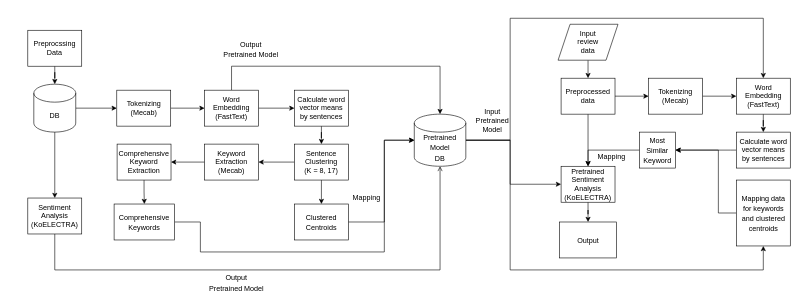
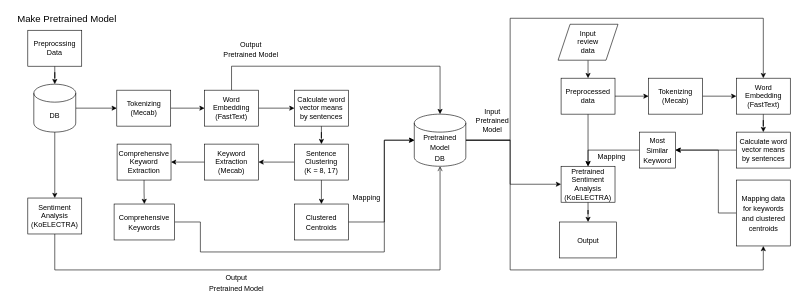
  <mxCell id="0" />
  <mxCell id="1" parent="0" />
  <mxCell id="2" style="edgeStyle=orthogonalEdgeStyle;rounded=0;orthogonalLoop=1;jettySize=auto;html=1;entryX=0;entryY=0.5;entryDx=0;entryDy=0;" parent="1" source="4" target="8" edge="1"><mxGeometry relative="1" as="geometry" /></mxCell>
  <mxCell id="3" style="edgeStyle=orthogonalEdgeStyle;rounded=0;orthogonalLoop=1;jettySize=auto;html=1;entryX=0.5;entryY=0;entryDx=0;entryDy=0;" parent="1" source="4" target="18" edge="1"><mxGeometry relative="1" as="geometry" /></mxCell>
  <mxCell id="4" value="DB" style="shape=cylinder3;whiteSpace=wrap;html=1;boundedLbl=1;backgroundOutline=1;size=15;" parent="1" vertex="1"><mxGeometry x="55" y="140" width="70" height="80" as="geometry" /></mxCell>
  <mxCell id="5" style="edgeStyle=orthogonalEdgeStyle;rounded=0;orthogonalLoop=1;jettySize=auto;html=1;" parent="1" source="6" target="4" edge="1"><mxGeometry relative="1" as="geometry" /></mxCell>
  <mxCell id="6" value="Preprocssing&lt;br&gt;Data" style="rounded=0;whiteSpace=wrap;html=1;" parent="1" vertex="1"><mxGeometry x="45" y="50" width="90" height="60" as="geometry" /></mxCell>
  <mxCell id="7" style="edgeStyle=orthogonalEdgeStyle;rounded=0;orthogonalLoop=1;jettySize=auto;html=1;entryX=0;entryY=0.5;entryDx=0;entryDy=0;fontSize=14;" parent="1" source="8" target="23" edge="1"><mxGeometry relative="1" as="geometry" /></mxCell>
  <mxCell id="8" value="Tokenizing&lt;br&gt;(Mecab)" style="rounded=0;whiteSpace=wrap;html=1;" parent="1" vertex="1"><mxGeometry x="193.5" y="150" width="90" height="60" as="geometry" /></mxCell>
  <mxCell id="9" style="edgeStyle=orthogonalEdgeStyle;rounded=0;orthogonalLoop=1;jettySize=auto;html=1;entryX=1;entryY=0.5;entryDx=0;entryDy=0;fontSize=14;" parent="1" source="11" target="13" edge="1"><mxGeometry relative="1" as="geometry"><Array as="points"><mxPoint x="525" y="270" /></Array></mxGeometry></mxCell>
  <mxCell id="10" style="edgeStyle=orthogonalEdgeStyle;rounded=0;orthogonalLoop=1;jettySize=auto;html=1;entryX=0.5;entryY=0;entryDx=0;entryDy=0;fontSize=14;" parent="1" source="11" target="33" edge="1"><mxGeometry relative="1" as="geometry" /></mxCell>
  <mxCell id="11" value="Sentence&lt;br&gt;Clustering&lt;br&gt;(K = 8, 17)" style="rounded=0;whiteSpace=wrap;html=1;" parent="1" vertex="1"><mxGeometry x="490" y="240" width="90" height="60" as="geometry" /></mxCell>
  <mxCell id="12" style="edgeStyle=orthogonalEdgeStyle;rounded=0;orthogonalLoop=1;jettySize=auto;html=1;entryX=1;entryY=0.5;entryDx=0;entryDy=0;" parent="1" source="13" target="15" edge="1"><mxGeometry relative="1" as="geometry" /></mxCell>
  <mxCell id="13" value="Keyword Extraction&lt;br&gt;(Mecab)" style="rounded=0;whiteSpace=wrap;html=1;" parent="1" vertex="1"><mxGeometry x="340" y="240" width="90" height="60" as="geometry" /></mxCell>
  <mxCell id="14" style="edgeStyle=orthogonalEdgeStyle;rounded=0;orthogonalLoop=1;jettySize=auto;html=1;fontSize=14;entryX=0.5;entryY=0;entryDx=0;entryDy=0;" parent="1" source="15" target="31" edge="1"><mxGeometry relative="1" as="geometry"><mxPoint x="239" y="380" as="targetPoint" /></mxGeometry></mxCell>
  <mxCell id="15" value="Comprehensive&lt;br&gt;Keyword&lt;br&gt;Extraction" style="rounded=0;whiteSpace=wrap;html=1;" parent="1" vertex="1"><mxGeometry x="194" y="240" width="90" height="60" as="geometry" /></mxCell>
  <mxCell id="16" style="edgeStyle=orthogonalEdgeStyle;rounded=0;orthogonalLoop=1;jettySize=auto;html=1;entryX=0.5;entryY=1;entryDx=0;entryDy=0;entryPerimeter=0;fontSize=14;endArrow=open;" parent="1" source="18" target="29" edge="1"><mxGeometry relative="1" as="geometry"><Array as="points"><mxPoint x="90" y="450" /><mxPoint x="733" y="450" /></Array></mxGeometry></mxCell>
  <mxCell id="17" value="&lt;font style=&quot;font-size: 12px&quot;&gt;Output&lt;br&gt;Pretrained Model&lt;/font&gt;" style="edgeLabel;html=1;align=center;verticalAlign=middle;resizable=0;points=[];fontSize=14;" parent="16" vertex="1" connectable="0"><mxGeometry x="-0.169" relative="1" as="geometry"><mxPoint x="-1.18" y="20" as="offset" /></mxGeometry></mxCell>
  <mxCell id="18" value="Sentiment&lt;br&gt;Analysis&lt;br&gt;(KoELECTRA)" style="rounded=0;whiteSpace=wrap;html=1;" parent="1" vertex="1"><mxGeometry x="45" y="330" width="90" height="60" as="geometry" /></mxCell>
+ <mxCell id="19" value="&lt;font style=&quot;font-size: 16px&quot;&gt;Make Pretrained Model&lt;/font&gt;" style="text;html=1;resizable=0;autosize=1;align=center;verticalAlign=middle;points=[];fillColor=none;strokeColor=none;rounded=0;fontSize=14;labelBorderColor=none;spacingLeft=2;spacingRight=2;" parent="1" vertex="1"><mxGeometry x="20" y="20" width="180" height="20" as="geometry" /></mxCell>
  <mxCell id="20" style="edgeStyle=orthogonalEdgeStyle;rounded=0;orthogonalLoop=1;jettySize=auto;html=1;entryX=0;entryY=0.5;entryDx=0;entryDy=0;fontSize=14;" parent="1" source="23" target="25" edge="1"><mxGeometry relative="1" as="geometry" /></mxCell>
  <mxCell id="21" style="edgeStyle=orthogonalEdgeStyle;rounded=0;orthogonalLoop=1;jettySize=auto;html=1;entryX=0.5;entryY=0;entryDx=0;entryDy=0;entryPerimeter=0;fontSize=14;" parent="1" source="23" target="29" edge="1"><mxGeometry relative="1" as="geometry"><Array as="points"><mxPoint x="385" y="110" /><mxPoint x="733" y="110" /></Array></mxGeometry></mxCell>
  <mxCell id="22" value="&lt;font style=&quot;font-size: 12px&quot;&gt;Output&lt;br&gt;Pretrained Model&lt;/font&gt;" style="edgeLabel;html=1;align=center;verticalAlign=middle;resizable=0;points=[];fontSize=14;" parent="21" vertex="1" connectable="0"><mxGeometry x="-0.623" y="-2" relative="1" as="geometry"><mxPoint x="-17" y="-32" as="offset" /></mxGeometry></mxCell>
  <mxCell id="23" value="Word&lt;br&gt;Embedding&lt;br&gt;(FastText)" style="rounded=0;whiteSpace=wrap;html=1;" parent="1" vertex="1"><mxGeometry x="340" y="150" width="90" height="60" as="geometry" /></mxCell>
  <mxCell id="24" style="edgeStyle=orthogonalEdgeStyle;rounded=0;orthogonalLoop=1;jettySize=auto;html=1;entryX=0.5;entryY=0;entryDx=0;entryDy=0;fontSize=14;" parent="1" source="25" target="11" edge="1"><mxGeometry relative="1" as="geometry" /></mxCell>
  <mxCell id="25" value="&lt;span style=&quot;font-family: &amp;#34;noto sans&amp;#34; , &amp;#34;noto sans jp&amp;#34; , &amp;#34;noto sans kr&amp;#34; , &amp;#34;helvetica&amp;#34; , &amp;#34;microsoft yahei&amp;#34; , &amp;#34;apple sd gothic neo&amp;#34; , &amp;#34;malgun gothic&amp;#34; , &amp;#34;맑은 고딕&amp;#34; , &amp;#34;dotum&amp;#34; , , sans-serif ; background-color: rgb(253 , 253 , 253)&quot;&gt;&lt;font style=&quot;font-size: 12px&quot;&gt;Calculate word vector means by sentences&lt;br&gt;&lt;/font&gt;&lt;/span&gt;" style="rounded=0;whiteSpace=wrap;html=1;" parent="1" vertex="1"><mxGeometry x="490" y="150" width="90" height="60" as="geometry" /></mxCell>
  <mxCell id="26" value="Input&lt;br&gt;Pretrained&lt;br&gt;Model" style="edgeStyle=orthogonalEdgeStyle;rounded=0;orthogonalLoop=1;jettySize=auto;html=1;exitX=1;exitY=0.5;exitDx=0;exitDy=0;exitPerimeter=0;entryX=0.5;entryY=0;entryDx=0;entryDy=0;fontSize=12;" edge="1" parent="1" source="29" target="39"><mxGeometry x="-0.731" y="30" relative="1" as="geometry"><Array as="points"><mxPoint x="850" y="234" /><mxPoint x="850" y="30" /><mxPoint x="1273" y="30" /></Array><mxPoint y="1" as="offset" /></mxGeometry></mxCell>
  <mxCell id="27" style="edgeStyle=orthogonalEdgeStyle;rounded=0;orthogonalLoop=1;jettySize=auto;html=1;exitX=1;exitY=0.5;exitDx=0;exitDy=0;exitPerimeter=0;entryX=0.5;entryY=1;entryDx=0;entryDy=0;fontSize=12;" edge="1" parent="1" source="29" target="43"><mxGeometry relative="1" as="geometry"><Array as="points"><mxPoint x="850" y="234" /><mxPoint x="850" y="450" /><mxPoint x="1273" y="450" /></Array></mxGeometry></mxCell>
  <mxCell id="28" style="edgeStyle=orthogonalEdgeStyle;rounded=0;orthogonalLoop=1;jettySize=auto;html=1;exitX=1;exitY=0.5;exitDx=0;exitDy=0;exitPerimeter=0;entryX=0;entryY=0.5;entryDx=0;entryDy=0;fontSize=12;" edge="1" parent="1" source="29" target="37"><mxGeometry relative="1" as="geometry"><Array as="points"><mxPoint x="850" y="234" /><mxPoint x="850" y="307" /></Array></mxGeometry></mxCell>
  <mxCell id="29" value="&lt;font style=&quot;font-size: 12px&quot;&gt;Pretrained&lt;br&gt;Model&lt;br&gt;DB&lt;/font&gt;" style="shape=cylinder3;whiteSpace=wrap;html=1;boundedLbl=1;backgroundOutline=1;size=15;fontSize=14;" parent="1" vertex="1"><mxGeometry x="690" y="190" width="86" height="87" as="geometry" /></mxCell>
  <mxCell id="30" style="edgeStyle=orthogonalEdgeStyle;rounded=0;orthogonalLoop=1;jettySize=auto;html=1;fontSize=14;entryX=0;entryY=0.5;entryDx=0;entryDy=0;entryPerimeter=0;" parent="1" source="31" target="29" edge="1"><mxGeometry relative="1" as="geometry"><Array as="points"><mxPoint x="333" y="370" /><mxPoint x="333" y="420" /><mxPoint x="640" y="420" /><mxPoint x="640" y="234" /></Array><mxPoint x="733" y="280" as="targetPoint" /></mxGeometry></mxCell>
  <mxCell id="31" value="&lt;font style=&quot;font-size: 12px&quot;&gt;Comprehensive&lt;br&gt;Keywords&lt;/font&gt;" style="rounded=0;whiteSpace=wrap;html=1;fontSize=14;" parent="1" vertex="1"><mxGeometry x="189" y="340" width="101" height="60" as="geometry" /></mxCell>
  <mxCell id="32" value="Mapping" style="edgeStyle=orthogonalEdgeStyle;rounded=0;orthogonalLoop=1;jettySize=auto;html=1;entryX=0;entryY=0.5;entryDx=0;entryDy=0;entryPerimeter=0;fontSize=12;" parent="1" source="33" target="29" edge="1"><mxGeometry x="-0.189" y="30" relative="1" as="geometry"><mxPoint as="offset" /><Array as="points"><mxPoint x="640" y="370" /><mxPoint x="640" y="234" /></Array></mxGeometry></mxCell>
  <mxCell id="33" value="&lt;font style=&quot;font-size: 12px&quot;&gt;Clustered&lt;br&gt;Centroids&lt;/font&gt;" style="rounded=0;whiteSpace=wrap;html=1;fontSize=14;" parent="1" vertex="1"><mxGeometry x="490" y="340" width="90" height="60" as="geometry" /></mxCell>
  <mxCell id="34" style="edgeStyle=orthogonalEdgeStyle;rounded=0;orthogonalLoop=1;jettySize=auto;html=1;entryX=0;entryY=0.5;entryDx=0;entryDy=0;fontSize=14;" parent="1" source="35" target="39" edge="1"><mxGeometry relative="1" as="geometry" /></mxCell>
  <mxCell id="35" value="Tokenizing&lt;br&gt;(Mecab)" style="rounded=0;whiteSpace=wrap;html=1;" parent="1" vertex="1"><mxGeometry x="1081" y="130" width="90" height="60" as="geometry" /></mxCell>
  <mxCell id="36" style="edgeStyle=orthogonalEdgeStyle;rounded=0;orthogonalLoop=1;jettySize=auto;html=1;entryX=0.5;entryY=0;entryDx=0;entryDy=0;fontSize=14;" parent="1" source="37" target="46" edge="1"><mxGeometry relative="1" as="geometry" /></mxCell>
  <mxCell id="37" value="Pretrained&lt;br&gt;Sentiment&lt;br&gt;Analysis&lt;br&gt;(KoELECTRA)" style="rounded=0;whiteSpace=wrap;html=1;" parent="1" vertex="1"><mxGeometry x="935" y="277" width="90" height="60" as="geometry" /></mxCell>
  <mxCell id="38" style="edgeStyle=orthogonalEdgeStyle;rounded=0;orthogonalLoop=1;jettySize=auto;html=1;entryX=0.5;entryY=0;entryDx=0;entryDy=0;fontSize=14;" parent="1" source="39" target="41" edge="1"><mxGeometry relative="1" as="geometry"><Array as="points" /></mxGeometry></mxCell>
  <mxCell id="39" value="Word&lt;br&gt;Embedding&lt;br&gt;(FastText)" style="rounded=0;whiteSpace=wrap;html=1;" parent="1" vertex="1"><mxGeometry x="1227.5" y="130" width="90" height="60" as="geometry" /></mxCell>
  <mxCell id="40" style="edgeStyle=orthogonalEdgeStyle;rounded=0;orthogonalLoop=1;jettySize=auto;html=1;entryX=1;entryY=0.5;entryDx=0;entryDy=0;fontSize=14;" parent="1" source="41" target="45" edge="1"><mxGeometry relative="1" as="geometry"><Array as="points"><mxPoint x="1217.5" y="250" /><mxPoint x="1217.5" y="250" /></Array></mxGeometry></mxCell>
  <mxCell id="41" value="&lt;span style=&quot;font-family: &amp;#34;noto sans&amp;#34; , &amp;#34;noto sans jp&amp;#34; , &amp;#34;noto sans kr&amp;#34; , &amp;#34;helvetica&amp;#34; , &amp;#34;microsoft yahei&amp;#34; , &amp;#34;apple sd gothic neo&amp;#34; , &amp;#34;malgun gothic&amp;#34; , &amp;#34;맑은 고딕&amp;#34; , &amp;#34;dotum&amp;#34; , , sans-serif ; background-color: rgb(253 , 253 , 253)&quot;&gt;&lt;font style=&quot;font-size: 12px&quot;&gt;Calculate word vector means by sentences&lt;br&gt;&lt;/font&gt;&lt;/span&gt;" style="rounded=0;whiteSpace=wrap;html=1;" parent="1" vertex="1"><mxGeometry x="1227.5" y="220" width="90" height="60" as="geometry" /></mxCell>
  <mxCell id="42" style="edgeStyle=orthogonalEdgeStyle;rounded=0;orthogonalLoop=1;jettySize=auto;html=1;fontSize=14;entryX=1;entryY=0.5;entryDx=0;entryDy=0;exitX=0;exitY=0.5;exitDx=0;exitDy=0;" parent="1" source="43" target="45" edge="1"><mxGeometry relative="1" as="geometry"><mxPoint x="1237.5" y="240" as="targetPoint" /><Array as="points"><mxPoint x="1197.5" y="355" /><mxPoint x="1197.5" y="250" /></Array></mxGeometry></mxCell>
  <mxCell id="43" value="&lt;font style=&quot;font-size: 12px&quot;&gt;&lt;span style=&quot;font-family: &amp;#34;noto sans&amp;#34; , &amp;#34;noto sans jp&amp;#34; , &amp;#34;noto sans kr&amp;#34; , &amp;#34;helvetica&amp;#34; , &amp;#34;microsoft yahei&amp;#34; , &amp;#34;apple sd gothic neo&amp;#34; , &amp;#34;malgun gothic&amp;#34; , &amp;#34;맑은 고딕&amp;#34; , &amp;#34;dotum&amp;#34; , , sans-serif ; background-color: rgb(253 , 253 , 253)&quot;&gt;Mapping data for keywords and clustered centroids&lt;/span&gt;&lt;br&gt;&lt;/font&gt;" style="rounded=0;whiteSpace=wrap;html=1;fontSize=14;" parent="1" vertex="1"><mxGeometry x="1227.5" y="300" width="90" height="110" as="geometry" /></mxCell>
  <mxCell id="44" value="&lt;font style=&quot;font-size: 12px&quot;&gt;Mapping&lt;/font&gt;" style="edgeStyle=orthogonalEdgeStyle;rounded=0;orthogonalLoop=1;jettySize=auto;html=1;entryX=0.5;entryY=0;entryDx=0;entryDy=0;fontSize=14;" parent="1" source="45" target="37" edge="1"><mxGeometry x="-0.164" y="10" relative="1" as="geometry"><mxPoint as="offset" /></mxGeometry></mxCell>
  <mxCell id="45" value="&lt;font style=&quot;font-size: 12px&quot;&gt;Most&lt;br&gt;Similar&lt;br&gt;Keyword&lt;br&gt;&lt;/font&gt;" style="whiteSpace=wrap;html=1;aspect=fixed;fontSize=14;" parent="1" vertex="1"><mxGeometry x="1066" y="220" width="60" height="60" as="geometry" /></mxCell>
  <mxCell id="46" value="&lt;font style=&quot;font-size: 12px&quot;&gt;Output&lt;/font&gt;" style="rounded=0;whiteSpace=wrap;html=1;fontSize=14;" parent="1" vertex="1"><mxGeometry x="932.5" y="370" width="95" height="60" as="geometry" /></mxCell>
  <mxCell id="47" style="edgeStyle=orthogonalEdgeStyle;rounded=0;orthogonalLoop=1;jettySize=auto;html=1;exitX=0.5;exitY=1;exitDx=0;exitDy=0;entryX=0.5;entryY=0;entryDx=0;entryDy=0;fontSize=12;" edge="1" parent="1" source="48" target="51"><mxGeometry relative="1" as="geometry" /></mxCell>
  <mxCell id="48" value="Input&lt;br&gt;review&lt;br&gt;data" style="shape=parallelogram;perimeter=parallelogramPerimeter;whiteSpace=wrap;html=1;fixedSize=1;fontSize=12;" vertex="1" parent="1"><mxGeometry x="930" y="40" width="100" height="60" as="geometry" /></mxCell>
  <mxCell id="49" style="edgeStyle=orthogonalEdgeStyle;rounded=0;orthogonalLoop=1;jettySize=auto;html=1;exitX=1;exitY=0.5;exitDx=0;exitDy=0;entryX=0;entryY=0.5;entryDx=0;entryDy=0;fontSize=12;" edge="1" parent="1" source="51" target="35"><mxGeometry relative="1" as="geometry" /></mxCell>
  <mxCell id="50" style="edgeStyle=orthogonalEdgeStyle;rounded=0;orthogonalLoop=1;jettySize=auto;html=1;entryX=0.5;entryY=0;entryDx=0;entryDy=0;fontSize=12;" edge="1" parent="1" source="51" target="37"><mxGeometry relative="1" as="geometry" /></mxCell>
  <mxCell id="51" value="Preprocessed&lt;br&gt;data" style="rounded=0;whiteSpace=wrap;html=1;" vertex="1" parent="1"><mxGeometry x="935" y="130" width="90" height="60" as="geometry" /></mxCell>
